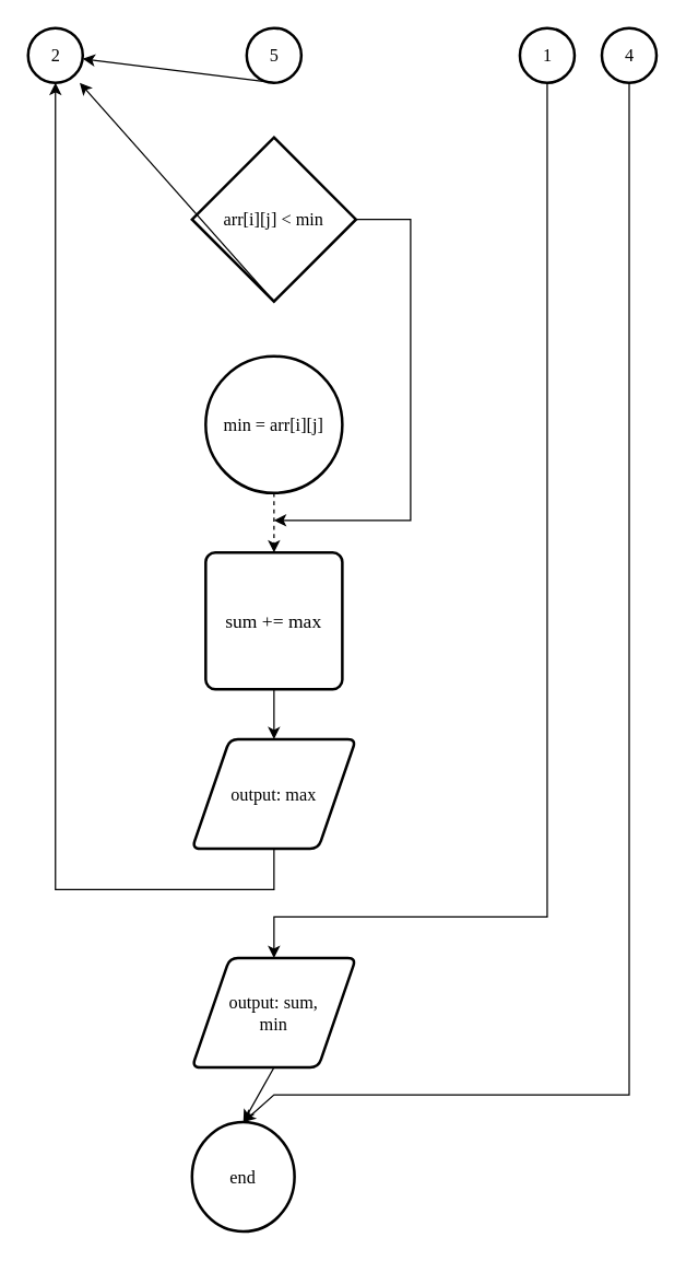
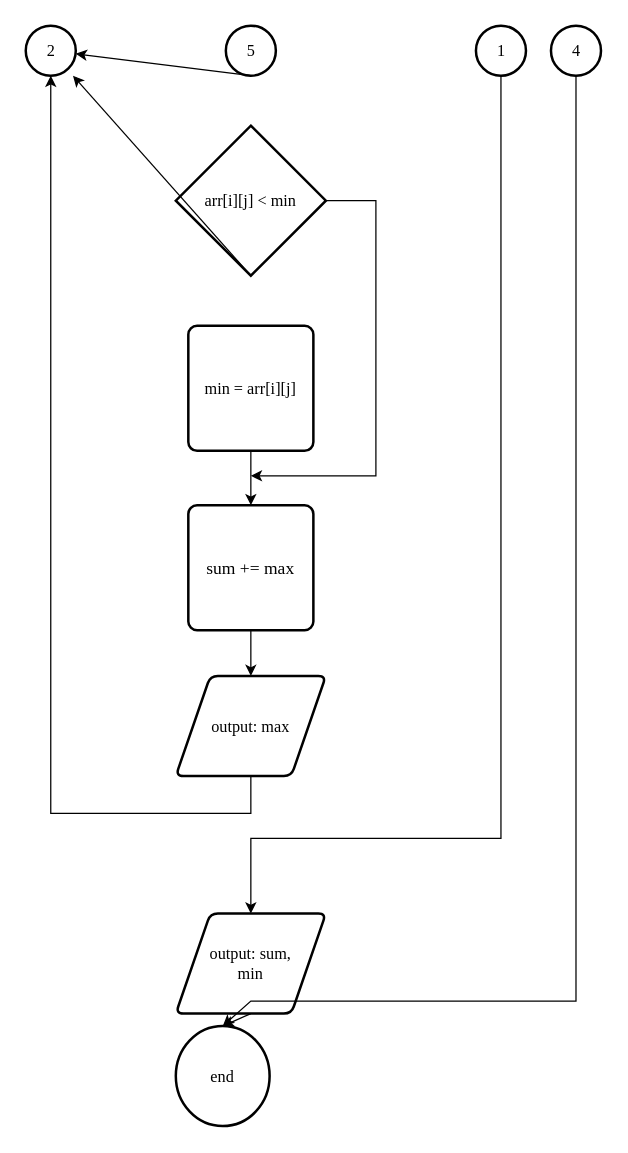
  <mxCell id="0" />
  <mxCell id="1" parent="0" />
  <mxCell id="2" value="&lt;span lang=&quot;EN-US&quot; style=&quot;font-size: 13px; line-height: 24px;&quot;&gt;arr&lt;/span&gt;&lt;span lang=&quot;EN-US&quot; style=&quot;line-height: 18px; font-size: 13px;&quot;&gt;[&lt;/span&gt;&lt;span lang=&quot;EN-US&quot; style=&quot;font-size: 13px; line-height: 24px;&quot;&gt;i&lt;/span&gt;&lt;span lang=&quot;EN-US&quot; style=&quot;font-size: 13px; line-height: 24px;&quot;&gt;][&lt;/span&gt;&lt;span lang=&quot;EN-US&quot; style=&quot;font-size: 13px; line-height: 24px;&quot;&gt;j&lt;/span&gt;&lt;span lang=&quot;EN-US&quot; style=&quot;font-size: 13px; line-height: 24px;&quot;&gt;]&amp;nbsp;&lt;/span&gt;&lt;span lang=&quot;EN-US&quot; style=&quot;font-size: 13px; line-height: 150%;&quot;&gt;&amp;lt; &lt;/span&gt;&lt;span lang=&quot;EN-US&quot; style=&quot;font-size: 13px; line-height: 150%;&quot;&gt;min&lt;/span&gt;" style="strokeWidth=2;html=1;shape=mxgraph.flowchart.decision;whiteSpace=wrap;fontFamily=Times New Roman;labelBackgroundColor=none;fontStyle=0;fontSize=13;fontColor=#000000;" parent="1" vertex="1"><mxGeometry x="140" y="100" width="120" height="120" as="geometry" /></mxCell>
- <mxCell id="3" value="&lt;span lang=&quot;EN-US&quot; style=&quot;font-size: 13px; line-height: 150%;&quot;&gt;min&amp;nbsp;&lt;/span&gt;&lt;span lang=&quot;EN-US&quot; style=&quot;line-height: 150%; font-size: 13px;&quot;&gt;= &lt;/span&gt;&lt;span lang=&quot;EN-US&quot; style=&quot;font-size: 13px; line-height: 150%;&quot;&gt;arr&lt;/span&gt;&lt;span lang=&quot;EN-US&quot; style=&quot;font-size: 13px; line-height: 150%;&quot;&gt;[&lt;/span&gt;&lt;span lang=&quot;EN-US&quot; style=&quot;font-size: 13px; line-height: 150%;&quot;&gt;i&lt;/span&gt;&lt;span lang=&quot;EN-US&quot; style=&quot;font-size: 13px; line-height: 150%;&quot;&gt;][&lt;/span&gt;&lt;span lang=&quot;EN-US&quot; style=&quot;font-size: 13px; line-height: 150%;&quot;&gt;j&lt;/span&gt;&lt;span lang=&quot;EN-US&quot; style=&quot;font-size: 13px; line-height: 150%;&quot;&gt;]&lt;/span&gt;" style="ellipse;whiteSpace=wrap;html=1;absoluteArcSize=1;arcSize=14;strokeWidth=2;fontFamily=Times New Roman;labelBackgroundColor=none;fontStyle=0;fontSize=13;fontColor=#000000;" parent="1" vertex="1"><mxGeometry x="150" y="260" width="100" height="100" as="geometry" /></mxCell>
+ <mxCell id="3" value="&lt;span lang=&quot;EN-US&quot; style=&quot;font-size: 13px; line-height: 150%;&quot;&gt;min&amp;nbsp;&lt;/span&gt;&lt;span lang=&quot;EN-US&quot; style=&quot;line-height: 150%; font-size: 13px;&quot;&gt;= &lt;/span&gt;&lt;span lang=&quot;EN-US&quot; style=&quot;font-size: 13px; line-height: 150%;&quot;&gt;arr&lt;/span&gt;&lt;span lang=&quot;EN-US&quot; style=&quot;font-size: 13px; line-height: 150%;&quot;&gt;[&lt;/span&gt;&lt;span lang=&quot;EN-US&quot; style=&quot;font-size: 13px; line-height: 150%;&quot;&gt;i&lt;/span&gt;&lt;span lang=&quot;EN-US&quot; style=&quot;font-size: 13px; line-height: 150%;&quot;&gt;][&lt;/span&gt;&lt;span lang=&quot;EN-US&quot; style=&quot;font-size: 13px; line-height: 150%;&quot;&gt;j&lt;/span&gt;&lt;span lang=&quot;EN-US&quot; style=&quot;font-size: 13px; line-height: 150%;&quot;&gt;]&lt;/span&gt;" style="rounded=1;whiteSpace=wrap;html=1;absoluteArcSize=1;arcSize=14;strokeWidth=2;fontFamily=Times New Roman;labelBackgroundColor=none;fontStyle=0;fontSize=13;fontColor=#000000;" parent="1" vertex="1"><mxGeometry x="150" y="260" width="100" height="100" as="geometry" /></mxCell>
  <mxCell id="4" value="5" style="verticalLabelPosition=middle;verticalAlign=middle;html=1;shape=mxgraph.flowchart.on-page_reference;strokeWidth=2;fontFamily=Times New Roman;labelBackgroundColor=none;fontStyle=0;fontSize=13;fontColor=#000000;labelPosition=center;align=center;" parent="1" vertex="1"><mxGeometry x="180" y="20" width="40" height="40" as="geometry" /></mxCell>
  <mxCell id="5" value="1" style="verticalLabelPosition=middle;verticalAlign=middle;html=1;shape=mxgraph.flowchart.on-page_reference;strokeWidth=2;fontFamily=Times New Roman;labelBackgroundColor=none;fontStyle=0;fontSize=13;fontColor=#000000;labelPosition=center;align=center;" parent="1" vertex="1"><mxGeometry x="380" y="20" width="40" height="40" as="geometry" /></mxCell>
  <mxCell id="6" value="" style="endArrow=classic;html=1;rounded=0;exitX=0.5;exitY=1;exitDx=0;exitDy=0;exitPerimeter=0;fontFamily=Times New Roman;labelBackgroundColor=none;fontStyle=0;fontSize=13;fontColor=#000000;" parent="1" source="2" target="10" edge="1"><mxGeometry width="50" height="50" relative="1" as="geometry"><mxPoint x="-310" y="630" as="sourcePoint" /><mxPoint x="-310" y="670" as="targetPoint" /></mxGeometry></mxCell>
  <mxCell id="7" value="" style="endArrow=classic;html=1;rounded=0;exitX=0.5;exitY=1;exitDx=0;exitDy=0;exitPerimeter=0;fontFamily=Times New Roman;labelBackgroundColor=none;fontStyle=0;fontSize=13;fontColor=#000000;" parent="1" source="4" target="10" edge="1"><mxGeometry width="50" height="50" relative="1" as="geometry"><mxPoint x="210" y="230" as="sourcePoint" /><mxPoint x="210" y="270" as="targetPoint" /></mxGeometry></mxCell>
- <mxCell id="8" value="" style="endArrow=classic;html=1;rounded=0;exitX=0.5;exitY=1;exitDx=0;exitDy=0;fontFamily=Times New Roman;labelBackgroundColor=none;fontStyle=0;fontSize=13;fontColor=#000000;entryX=0.5;entryY=0;entryDx=0;entryDy=0;dashed=1;" parent="1" source="3" target="19" edge="1"><mxGeometry width="50" height="50" relative="1" as="geometry"><mxPoint x="210" y="70" as="sourcePoint" /><mxPoint x="300" y="430" as="targetPoint" /><Array as="points"><mxPoint x="200" y="380" /></Array></mxGeometry></mxCell>
+ <mxCell id="8" value="" style="endArrow=classic;html=1;rounded=0;exitX=0.5;exitY=1;exitDx=0;exitDy=0;fontFamily=Times New Roman;labelBackgroundColor=none;fontStyle=0;fontSize=13;fontColor=#000000;entryX=0.5;entryY=0;entryDx=0;entryDy=0;" parent="1" source="3" target="19" edge="1"><mxGeometry width="50" height="50" relative="1" as="geometry"><mxPoint x="210" y="70" as="sourcePoint" /><mxPoint x="300" y="430" as="targetPoint" /><Array as="points"><mxPoint x="200" y="380" /></Array></mxGeometry></mxCell>
  <mxCell id="9" value="" style="endArrow=classic;html=1;rounded=0;exitX=1;exitY=0.5;exitDx=0;exitDy=0;exitPerimeter=0;fontFamily=Times New Roman;labelBackgroundColor=none;fontStyle=0;fontSize=13;fontColor=#000000;" parent="1" source="2" edge="1"><mxGeometry width="50" height="50" relative="1" as="geometry"><mxPoint x="210" y="230" as="sourcePoint" /><mxPoint x="200" y="380" as="targetPoint" /><Array as="points"><mxPoint x="300" y="160" /><mxPoint x="300" y="380" /></Array></mxGeometry></mxCell>
  <mxCell id="10" value="2" style="verticalLabelPosition=middle;verticalAlign=middle;html=1;shape=mxgraph.flowchart.on-page_reference;strokeWidth=2;fontFamily=Times New Roman;labelBackgroundColor=none;fontStyle=0;fontSize=13;fontColor=#000000;labelPosition=center;align=center;" parent="1" vertex="1"><mxGeometry x="20" y="20" width="40" height="40" as="geometry" /></mxCell>
  <mxCell id="11" value="4" style="verticalLabelPosition=middle;verticalAlign=middle;html=1;shape=mxgraph.flowchart.on-page_reference;strokeWidth=2;fontFamily=Times New Roman;labelBackgroundColor=none;fontStyle=0;fontSize=13;fontColor=#000000;labelPosition=center;align=center;" parent="1" vertex="1"><mxGeometry x="440" y="20" width="40" height="40" as="geometry" /></mxCell>
  <mxCell id="12" value="output: max" style="shape=parallelogram;html=1;strokeWidth=2;perimeter=parallelogramPerimeter;whiteSpace=wrap;rounded=1;arcSize=12;size=0.23;fontFamily=Times New Roman;labelBackgroundColor=none;fontStyle=0;fontSize=13;fontColor=#000000;" parent="1" vertex="1"><mxGeometry x="140" y="540" width="120" height="80" as="geometry" /></mxCell>
  <mxCell id="13" value="" style="endArrow=classic;html=1;rounded=0;exitX=0.5;exitY=1;exitDx=0;exitDy=0;entryX=0.5;entryY=1;entryDx=0;entryDy=0;entryPerimeter=0;fontFamily=Times New Roman;labelBackgroundColor=none;fontStyle=0;fontSize=13;fontColor=#000000;" parent="1" source="12" target="10" edge="1"><mxGeometry width="50" height="50" relative="1" as="geometry"><mxPoint x="210" y="230" as="sourcePoint" /><mxPoint x="50" y="220" as="targetPoint" /><Array as="points"><mxPoint x="200" y="650" /><mxPoint x="40" y="650" /></Array></mxGeometry></mxCell>
  <mxCell id="14" value="" style="endArrow=classic;html=1;rounded=0;entryX=0.5;entryY=0;entryDx=0;entryDy=0;exitX=0.5;exitY=1;exitDx=0;exitDy=0;exitPerimeter=0;fontFamily=Times New Roman;labelBackgroundColor=none;fontStyle=0;fontSize=13;fontColor=#000000;" parent="1" source="5" target="15" edge="1"><mxGeometry width="50" height="50" relative="1" as="geometry"><mxPoint x="210" y="230" as="sourcePoint" /><mxPoint x="210" y="270" as="targetPoint" /><Array as="points"><mxPoint x="400" y="670" /><mxPoint x="200" y="670" /></Array></mxGeometry></mxCell>
- <mxCell id="15" value="output: sum,&lt;div style=&quot;font-size: 13px;&quot;&gt;min&lt;/div&gt;" style="shape=parallelogram;html=1;strokeWidth=2;perimeter=parallelogramPerimeter;whiteSpace=wrap;rounded=1;arcSize=12;size=0.23;fontFamily=Times New Roman;labelBackgroundColor=none;fontStyle=0;fontSize=13;fontColor=#000000;" parent="1" vertex="1"><mxGeometry x="140" y="700" width="120" height="80" as="geometry" /></mxCell>
+ <mxCell id="15" value="output: sum,&lt;div style=&quot;font-size: 13px;&quot;&gt;min&lt;/div&gt;" style="shape=parallelogram;html=1;strokeWidth=2;perimeter=parallelogramPerimeter;whiteSpace=wrap;rounded=1;arcSize=12;size=0.23;fontFamily=Times New Roman;labelBackgroundColor=none;fontStyle=0;fontSize=13;fontColor=#000000;" parent="1" vertex="1"><mxGeometry x="140" y="730" width="120" height="80" as="geometry" /></mxCell>
  <mxCell id="16" value="" style="endArrow=classic;html=1;rounded=0;exitX=0.5;exitY=1;exitDx=0;exitDy=0;entryX=0.5;entryY=0;entryDx=0;entryDy=0;entryPerimeter=0;fontFamily=Times New Roman;labelBackgroundColor=none;fontStyle=0;fontSize=13;fontColor=#000000;" parent="1" source="15" target="17" edge="1"><mxGeometry width="50" height="50" relative="1" as="geometry"><mxPoint x="210" y="230" as="sourcePoint" /><mxPoint x="200" y="821.053" as="targetPoint" /></mxGeometry></mxCell>
  <mxCell id="17" value="end" style="strokeWidth=2;html=1;shape=mxgraph.flowchart.start_1;whiteSpace=wrap;fontFamily=Times New Roman;labelBackgroundColor=none;fontStyle=0;fontSize=13;fontColor=#000000;" parent="1" vertex="1"><mxGeometry x="140" y="820" width="75" height="80" as="geometry" /></mxCell>
  <mxCell id="18" value="" style="endArrow=classic;html=1;rounded=0;entryX=0.5;entryY=0;entryDx=0;entryDy=0;exitX=0.5;exitY=1;exitDx=0;exitDy=0;exitPerimeter=0;fontFamily=Times New Roman;labelBackgroundColor=none;fontStyle=0;fontSize=13;fontColor=#000000;entryPerimeter=0;" parent="1" source="11" target="17" edge="1"><mxGeometry width="50" height="50" relative="1" as="geometry"><mxPoint x="210" y="230" as="sourcePoint" /><mxPoint x="460" y="700" as="targetPoint" /><Array as="points"><mxPoint x="460" y="800" /><mxPoint x="200" y="800" /></Array></mxGeometry></mxCell>
  <mxCell id="19" value="&lt;span style=&quot;font-size: 14px; line-height: 19.5px;&quot; lang=&quot;EN-US&quot;&gt;sum&amp;nbsp;&lt;/span&gt;&lt;span style=&quot;font-size: 14px; line-height: 19.5px;&quot; lang=&quot;EN-US&quot;&gt;+=&amp;nbsp;max&lt;/span&gt;" style="rounded=1;whiteSpace=wrap;html=1;absoluteArcSize=1;arcSize=14;strokeWidth=2;fontFamily=Times New Roman;labelBackgroundColor=none;fontStyle=0;fontSize=13;fontColor=#000000;" vertex="1" parent="1"><mxGeometry x="150" y="403.5" width="100" height="100" as="geometry" /></mxCell>
  <mxCell id="20" value="" style="endArrow=classic;html=1;rounded=0;exitX=0.5;exitY=1;exitDx=0;exitDy=0;fontFamily=Times New Roman;labelBackgroundColor=none;fontStyle=0;fontSize=13;fontColor=#000000;entryX=0.5;entryY=0;entryDx=0;entryDy=0;" edge="1" parent="1" source="19" target="12"><mxGeometry width="50" height="50" relative="1" as="geometry"><mxPoint x="210" y="370" as="sourcePoint" /><mxPoint x="210" y="414" as="targetPoint" /><Array as="points" /></mxGeometry></mxCell>
